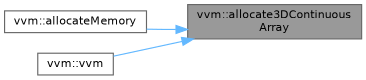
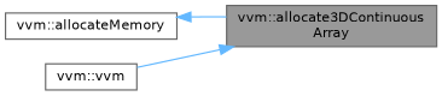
  digraph {
    rankdir=RL
    node [color=grey40 fillcolor=white fontname=Helvetica fontsize=10 shape=box style=filled]
    edge [color=steelblue1 dir=back fontname=Helvetica fontsize=10 labelfontname=Helvetica labelfontsize=10 style=solid]
    n1 [color=gray40 fillcolor=grey60 fontcolor=black height=0.2 label="vvm::allocate3DContinuous\lArray" width=0.4]
    n2 [height=0.2 label="vvm::allocateMemory" width=0.4]
    n3 [height=0.2 label="vvm::vvm" width=0.4]
-   n1 -> n2
+   n2 -> n1
    n1 -> n3
  }
